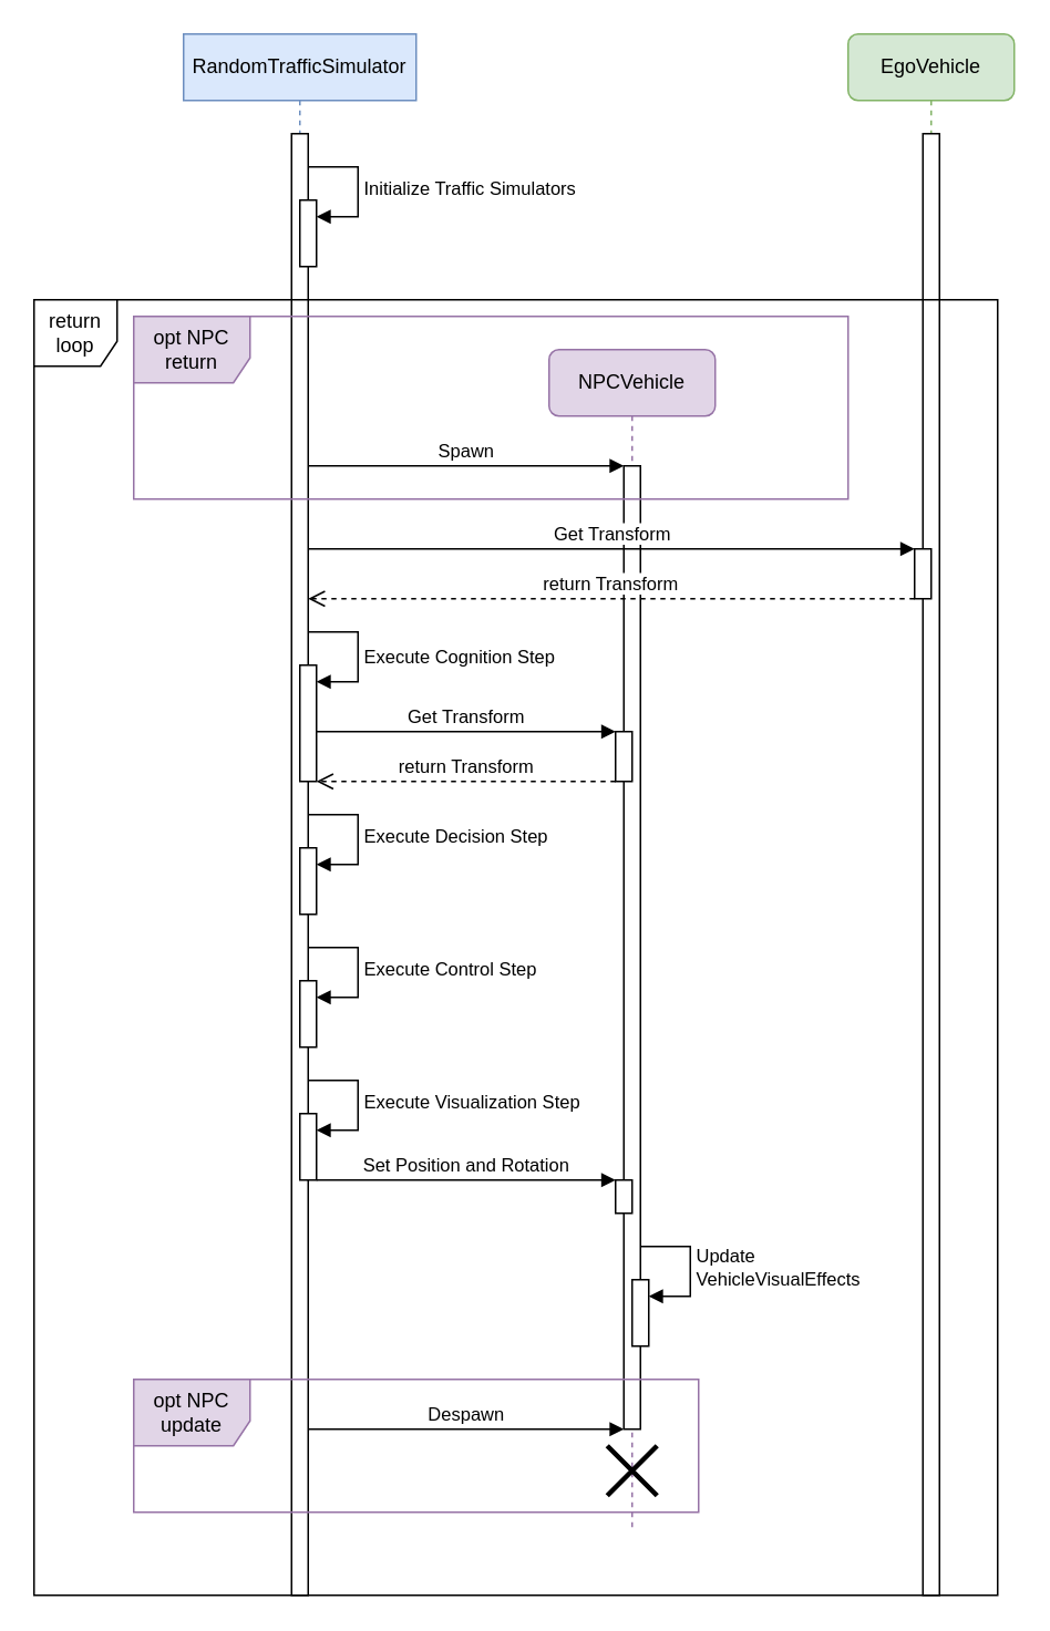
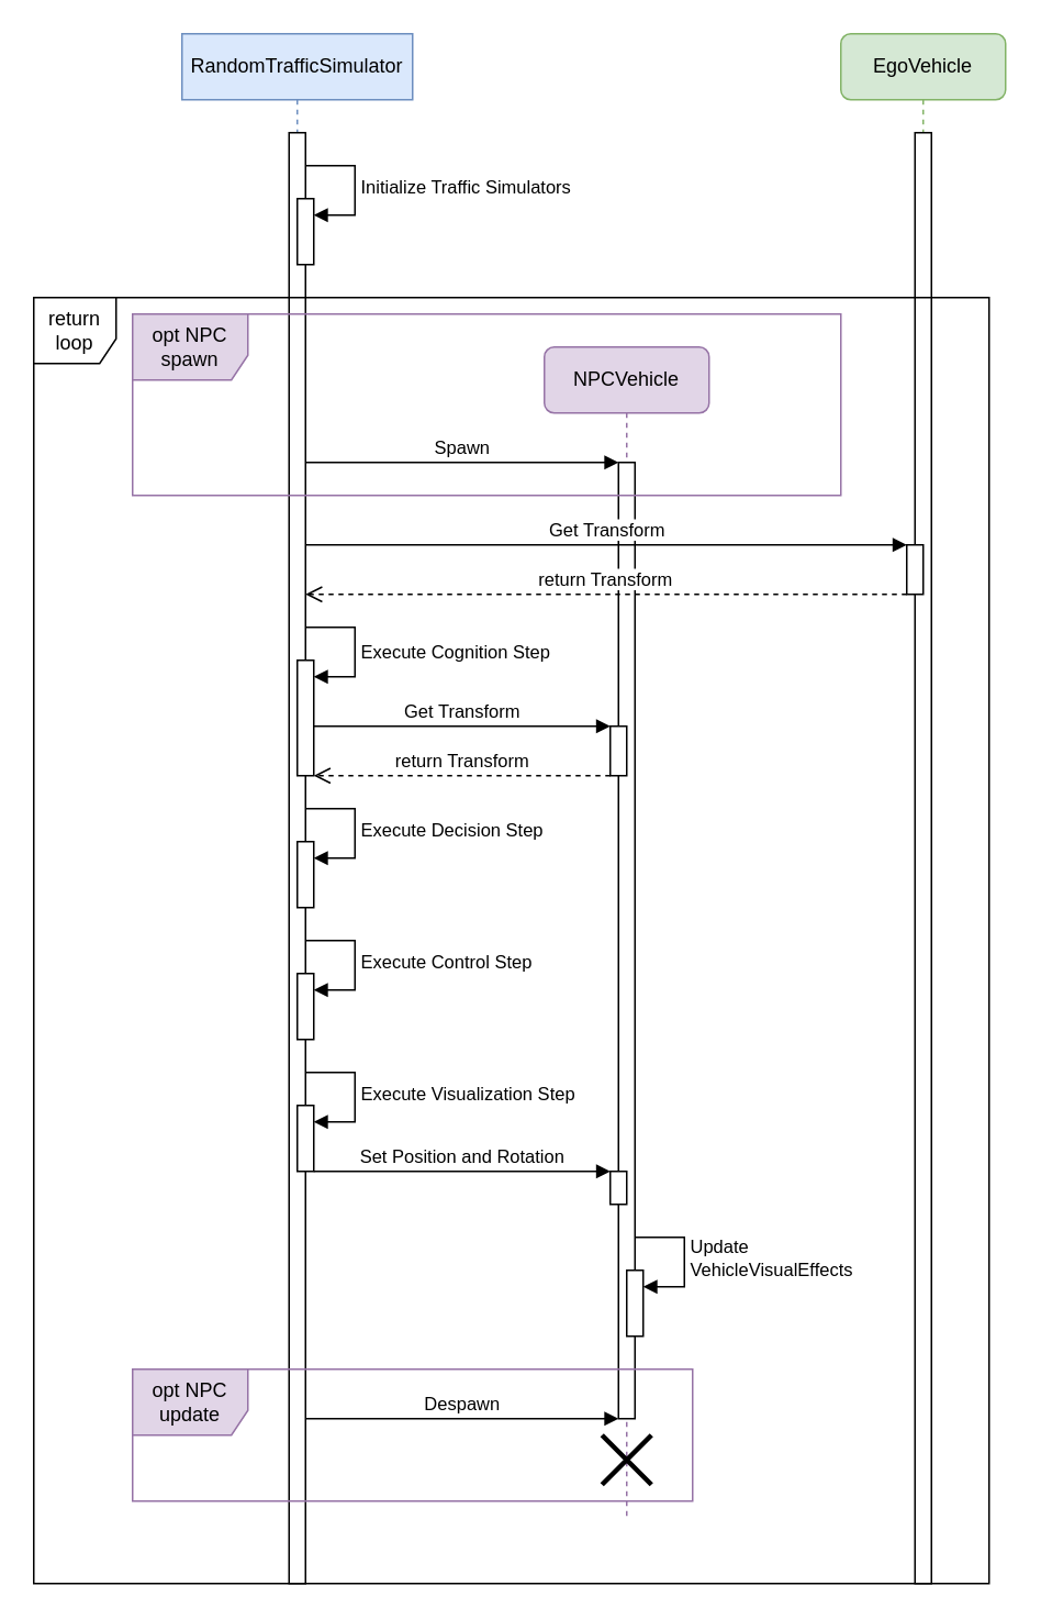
  <mxCell id="0" />
  <mxCell id="1" parent="0" />
  <mxCell id="2" value="&lt;div&gt;RandomTrafficSimulator&lt;/div&gt;" style="shape=umlLifeline;perimeter=lifelinePerimeter;whiteSpace=wrap;html=1;container=0;dropTarget=0;collapsible=0;recursiveResize=0;outlineConnect=0;portConstraint=eastwest;newEdgeStyle={&quot;edgeStyle&quot;:&quot;elbowEdgeStyle&quot;,&quot;elbow&quot;:&quot;vertical&quot;,&quot;curved&quot;:0,&quot;rounded&quot;:0};fillColor=#dae8fc;strokeColor=#6c8ebf;rounded=0;" parent="1" vertex="1"><mxGeometry x="110" y="20" width="140" height="940" as="geometry" /></mxCell>
  <mxCell id="3" value="" style="html=1;points=[];perimeter=orthogonalPerimeter;outlineConnect=0;targetShapes=umlLifeline;portConstraint=eastwest;newEdgeStyle={&quot;edgeStyle&quot;:&quot;elbowEdgeStyle&quot;,&quot;elbow&quot;:&quot;vertical&quot;,&quot;curved&quot;:0,&quot;rounded&quot;:0};" parent="2" vertex="1"><mxGeometry x="65" y="60" width="10" height="880" as="geometry" /></mxCell>
  <mxCell id="4" value="" style="html=1;points=[];perimeter=orthogonalPerimeter;outlineConnect=0;targetShapes=umlLifeline;portConstraint=eastwest;newEdgeStyle={&quot;edgeStyle&quot;:&quot;elbowEdgeStyle&quot;,&quot;elbow&quot;:&quot;vertical&quot;,&quot;curved&quot;:0,&quot;rounded&quot;:0};" parent="2" vertex="1"><mxGeometry x="70" y="100" width="10" height="40" as="geometry" /></mxCell>
  <mxCell id="5" value="Initialize Traffic Simulators" style="html=1;align=left;spacingLeft=2;endArrow=block;rounded=0;edgeStyle=orthogonalEdgeStyle;curved=0;rounded=0;" parent="2" target="4" edge="1"><mxGeometry relative="1" as="geometry"><mxPoint x="75" y="80" as="sourcePoint" /><Array as="points"><mxPoint x="105" y="110" /></Array></mxGeometry></mxCell>
  <mxCell id="6" value="" style="html=1;points=[];perimeter=orthogonalPerimeter;outlineConnect=0;targetShapes=umlLifeline;portConstraint=eastwest;newEdgeStyle={&quot;edgeStyle&quot;:&quot;elbowEdgeStyle&quot;,&quot;elbow&quot;:&quot;vertical&quot;,&quot;curved&quot;:0,&quot;rounded&quot;:0};" parent="2" vertex="1"><mxGeometry x="70" y="490" width="10" height="40" as="geometry" /></mxCell>
  <mxCell id="7" value="Execute Decision Step" style="html=1;align=left;spacingLeft=2;endArrow=block;rounded=0;edgeStyle=orthogonalEdgeStyle;curved=0;rounded=0;" parent="2" target="6" edge="1"><mxGeometry relative="1" as="geometry"><mxPoint x="75" y="470" as="sourcePoint" /><Array as="points"><mxPoint x="105" y="500" /></Array></mxGeometry></mxCell>
  <mxCell id="8" value="" style="html=1;points=[];perimeter=orthogonalPerimeter;outlineConnect=0;targetShapes=umlLifeline;portConstraint=eastwest;newEdgeStyle={&quot;edgeStyle&quot;:&quot;elbowEdgeStyle&quot;,&quot;elbow&quot;:&quot;vertical&quot;,&quot;curved&quot;:0,&quot;rounded&quot;:0};" parent="2" vertex="1"><mxGeometry x="70" y="570" width="10" height="40" as="geometry" /></mxCell>
  <mxCell id="9" value="Execute Control Step" style="html=1;align=left;spacingLeft=2;endArrow=block;rounded=0;edgeStyle=orthogonalEdgeStyle;curved=0;rounded=0;" parent="2" target="8" edge="1"><mxGeometry relative="1" as="geometry"><mxPoint x="75" y="550" as="sourcePoint" /><Array as="points"><mxPoint x="105" y="580" /></Array></mxGeometry></mxCell>
  <mxCell id="10" value="" style="html=1;points=[];perimeter=orthogonalPerimeter;outlineConnect=0;targetShapes=umlLifeline;portConstraint=eastwest;newEdgeStyle={&quot;edgeStyle&quot;:&quot;elbowEdgeStyle&quot;,&quot;elbow&quot;:&quot;vertical&quot;,&quot;curved&quot;:0,&quot;rounded&quot;:0};" parent="2" vertex="1"><mxGeometry x="70" y="650" width="10" height="40" as="geometry" /></mxCell>
  <mxCell id="11" value="Execute Visualization Step" style="html=1;align=left;spacingLeft=2;endArrow=block;rounded=0;edgeStyle=orthogonalEdgeStyle;curved=0;rounded=0;" parent="2" target="10" edge="1"><mxGeometry relative="1" as="geometry"><mxPoint x="75" y="630" as="sourcePoint" /><Array as="points"><mxPoint x="105" y="660" /></Array></mxGeometry></mxCell>
  <mxCell id="12" value="EgoVehicle" style="shape=umlLifeline;perimeter=lifelinePerimeter;whiteSpace=wrap;html=1;container=1;dropTarget=0;collapsible=0;recursiveResize=0;outlineConnect=0;portConstraint=eastwest;newEdgeStyle={&quot;edgeStyle&quot;:&quot;elbowEdgeStyle&quot;,&quot;elbow&quot;:&quot;vertical&quot;,&quot;curved&quot;:0,&quot;rounded&quot;:0};fillColor=#d5e8d4;strokeColor=#82b366;rounded=1;" parent="1" vertex="1"><mxGeometry x="510" y="20" width="100" height="940" as="geometry" /></mxCell>
  <mxCell id="13" value="" style="html=1;points=[];perimeter=orthogonalPerimeter;outlineConnect=0;targetShapes=umlLifeline;portConstraint=eastwest;newEdgeStyle={&quot;edgeStyle&quot;:&quot;elbowEdgeStyle&quot;,&quot;elbow&quot;:&quot;vertical&quot;,&quot;curved&quot;:0,&quot;rounded&quot;:0};" parent="12" vertex="1"><mxGeometry x="45" y="60" width="10" height="880" as="geometry" /></mxCell>
  <mxCell id="14" value="" style="html=1;points=[];perimeter=orthogonalPerimeter;outlineConnect=0;targetShapes=umlLifeline;portConstraint=eastwest;newEdgeStyle={&quot;edgeStyle&quot;:&quot;elbowEdgeStyle&quot;,&quot;elbow&quot;:&quot;vertical&quot;,&quot;curved&quot;:0,&quot;rounded&quot;:0};" parent="12" vertex="1"><mxGeometry x="40" y="310" width="10" height="30" as="geometry" /></mxCell>
  <mxCell id="15" value="return loop" style="shape=umlFrame;whiteSpace=wrap;html=1;pointerEvents=0;recursiveResize=0;container=0;collapsible=0;width=50;height=40;" parent="1" vertex="1"><mxGeometry x="20" y="180" width="580" height="780" as="geometry" /></mxCell>
  <mxCell id="16" value="Spawn" style="html=1;verticalAlign=bottom;endArrow=block;edgeStyle=elbowEdgeStyle;elbow=horizontal;curved=0;rounded=0;" parent="1" source="3" target="18" edge="1"><mxGeometry relative="1" as="geometry"><mxPoint x="245" y="280" as="sourcePoint" /><Array as="points"><mxPoint x="250" y="280" /></Array></mxGeometry></mxCell>
  <mxCell id="17" value="NPCVehicle" style="shape=umlLifeline;perimeter=lifelinePerimeter;whiteSpace=wrap;html=1;container=1;dropTarget=0;collapsible=0;recursiveResize=0;outlineConnect=0;portConstraint=eastwest;newEdgeStyle={&quot;edgeStyle&quot;:&quot;elbowEdgeStyle&quot;,&quot;elbow&quot;:&quot;vertical&quot;,&quot;curved&quot;:0,&quot;rounded&quot;:0};fillColor=#e1d5e7;strokeColor=#9673a6;rounded=1;" parent="1" vertex="1"><mxGeometry x="330" y="210" width="100" height="710" as="geometry" /></mxCell>
  <mxCell id="18" value="" style="html=1;points=[];perimeter=orthogonalPerimeter;outlineConnect=0;targetShapes=umlLifeline;portConstraint=eastwest;newEdgeStyle={&quot;edgeStyle&quot;:&quot;elbowEdgeStyle&quot;,&quot;elbow&quot;:&quot;vertical&quot;,&quot;curved&quot;:0,&quot;rounded&quot;:0};" parent="17" vertex="1"><mxGeometry x="45" y="70" width="10" height="580" as="geometry" /></mxCell>
  <mxCell id="19" value="" style="html=1;points=[];perimeter=orthogonalPerimeter;outlineConnect=0;targetShapes=umlLifeline;portConstraint=eastwest;newEdgeStyle={&quot;edgeStyle&quot;:&quot;elbowEdgeStyle&quot;,&quot;elbow&quot;:&quot;vertical&quot;,&quot;curved&quot;:0,&quot;rounded&quot;:0};" vertex="1" parent="17"><mxGeometry x="40" y="230" width="10" height="30" as="geometry" /></mxCell>
  <mxCell id="20" value="" style="html=1;points=[];perimeter=orthogonalPerimeter;outlineConnect=0;targetShapes=umlLifeline;portConstraint=eastwest;newEdgeStyle={&quot;edgeStyle&quot;:&quot;elbowEdgeStyle&quot;,&quot;elbow&quot;:&quot;vertical&quot;,&quot;curved&quot;:0,&quot;rounded&quot;:0};" parent="17" vertex="1"><mxGeometry x="40" y="500" width="10" height="20" as="geometry" /></mxCell>
  <mxCell id="21" value="" style="html=1;points=[];perimeter=orthogonalPerimeter;outlineConnect=0;targetShapes=umlLifeline;portConstraint=eastwest;newEdgeStyle={&quot;edgeStyle&quot;:&quot;elbowEdgeStyle&quot;,&quot;elbow&quot;:&quot;vertical&quot;,&quot;curved&quot;:0,&quot;rounded&quot;:0};" vertex="1" parent="17"><mxGeometry x="50" y="560" width="10" height="40" as="geometry" /></mxCell>
  <mxCell id="22" value="&lt;div&gt;Update&lt;/div&gt;&lt;div&gt;VehicleVisualEffects&lt;/div&gt;" style="html=1;align=left;spacingLeft=2;endArrow=block;rounded=0;edgeStyle=orthogonalEdgeStyle;curved=0;rounded=0;" edge="1" target="21" parent="17"><mxGeometry relative="1" as="geometry"><mxPoint x="55" y="540" as="sourcePoint" /><Array as="points"><mxPoint x="85" y="570" /></Array></mxGeometry></mxCell>
- <mxCell id="23" value="opt NPC return" style="shape=umlFrame;whiteSpace=wrap;html=1;pointerEvents=0;recursiveResize=0;container=0;collapsible=0;width=70;height=40;fillColor=#e1d5e7;strokeColor=#9673a6;" parent="1" vertex="1"><mxGeometry x="80" y="190" width="430" height="110" as="geometry" /></mxCell>
+ <mxCell id="23" value="opt NPC spawn" style="shape=umlFrame;whiteSpace=wrap;html=1;pointerEvents=0;recursiveResize=0;container=0;collapsible=0;width=70;height=40;fillColor=#e1d5e7;strokeColor=#9673a6;" parent="1" vertex="1"><mxGeometry x="80" y="190" width="430" height="110" as="geometry" /></mxCell>
  <mxCell id="24" value="" style="html=1;points=[];perimeter=orthogonalPerimeter;outlineConnect=0;targetShapes=umlLifeline;portConstraint=eastwest;newEdgeStyle={&quot;edgeStyle&quot;:&quot;elbowEdgeStyle&quot;,&quot;elbow&quot;:&quot;vertical&quot;,&quot;curved&quot;:0,&quot;rounded&quot;:0};" parent="1" vertex="1"><mxGeometry x="180" y="400" width="10" height="70" as="geometry" /></mxCell>
  <mxCell id="25" value="&lt;div&gt;Execute Cognition Step&lt;br&gt;&lt;/div&gt;" style="html=1;align=left;spacingLeft=2;endArrow=block;rounded=0;edgeStyle=orthogonalEdgeStyle;curved=0;rounded=0;" parent="1" target="24" edge="1"><mxGeometry x="0.053" relative="1" as="geometry"><mxPoint x="185" y="380" as="sourcePoint" /><Array as="points"><mxPoint x="215" y="380" /><mxPoint x="215" y="410" /></Array><mxPoint as="offset" /></mxGeometry></mxCell>
  <mxCell id="26" value="Get Transform" style="html=1;verticalAlign=bottom;endArrow=block;edgeStyle=elbowEdgeStyle;elbow=vertical;curved=0;rounded=0;" parent="1" target="14" edge="1"><mxGeometry relative="1" as="geometry"><mxPoint x="185" y="330" as="sourcePoint" /><mxPoint x="590" y="330" as="targetPoint" /></mxGeometry></mxCell>
  <mxCell id="27" value="return Transform" style="html=1;verticalAlign=bottom;endArrow=open;dashed=1;endSize=8;edgeStyle=elbowEdgeStyle;elbow=vertical;curved=0;rounded=0;" parent="1" source="14" edge="1"><mxGeometry relative="1" as="geometry"><mxPoint x="185" y="360" as="targetPoint" /><mxPoint x="590" y="360" as="sourcePoint" /></mxGeometry></mxCell>
  <mxCell id="28" value="&lt;div&gt;Get Transform&lt;/div&gt;" style="html=1;verticalAlign=bottom;endArrow=block;edgeStyle=elbowEdgeStyle;elbow=vertical;curved=0;rounded=0;" edge="1" target="19" parent="1" source="24"><mxGeometry relative="1" as="geometry"><mxPoint x="300" y="410" as="sourcePoint" /><Array as="points"><mxPoint x="330" y="440" /><mxPoint x="340" y="420" /><mxPoint x="330" y="410" /></Array></mxGeometry></mxCell>
  <mxCell id="29" value="return Transform" style="html=1;verticalAlign=bottom;endArrow=open;dashed=1;endSize=8;edgeStyle=elbowEdgeStyle;elbow=vertical;curved=0;rounded=0;" edge="1" parent="1"><mxGeometry relative="1" as="geometry"><mxPoint x="190" y="470" as="targetPoint" /><mxPoint x="370" y="470" as="sourcePoint" /><Array as="points"><mxPoint x="270" y="470" /></Array></mxGeometry></mxCell>
  <mxCell id="30" value="Set Position and Rotation" style="html=1;verticalAlign=bottom;endArrow=block;edgeStyle=elbowEdgeStyle;elbow=vertical;curved=0;rounded=0;" parent="1" source="10" target="20" edge="1"><mxGeometry relative="1" as="geometry"><mxPoint x="295" y="800" as="sourcePoint" /><Array as="points"><mxPoint x="280" y="710" /></Array></mxGeometry></mxCell>
  <mxCell id="31" value="opt NPC update" style="shape=umlFrame;whiteSpace=wrap;html=1;pointerEvents=0;recursiveResize=0;container=1;collapsible=0;width=70;height=40;fillColor=#e1d5e7;strokeColor=#9673a6;" parent="1" vertex="1"><mxGeometry x="80" y="830" width="340" height="80" as="geometry" /></mxCell>
  <mxCell id="32" value="Despawn" style="html=1;verticalAlign=bottom;endArrow=block;edgeStyle=elbowEdgeStyle;elbow=vertical;curved=0;rounded=0;" parent="31" edge="1"><mxGeometry width="80" relative="1" as="geometry"><mxPoint x="105" y="30" as="sourcePoint" /><mxPoint x="295" y="30" as="targetPoint" /><Array as="points"><mxPoint x="290" y="30" /></Array></mxGeometry></mxCell>
  <mxCell id="33" value="" style="shape=umlDestroy;whiteSpace=wrap;html=1;strokeWidth=3;targetShapes=umlLifeline;" parent="31" vertex="1"><mxGeometry x="285" y="40" width="30" height="30" as="geometry" /></mxCell>
